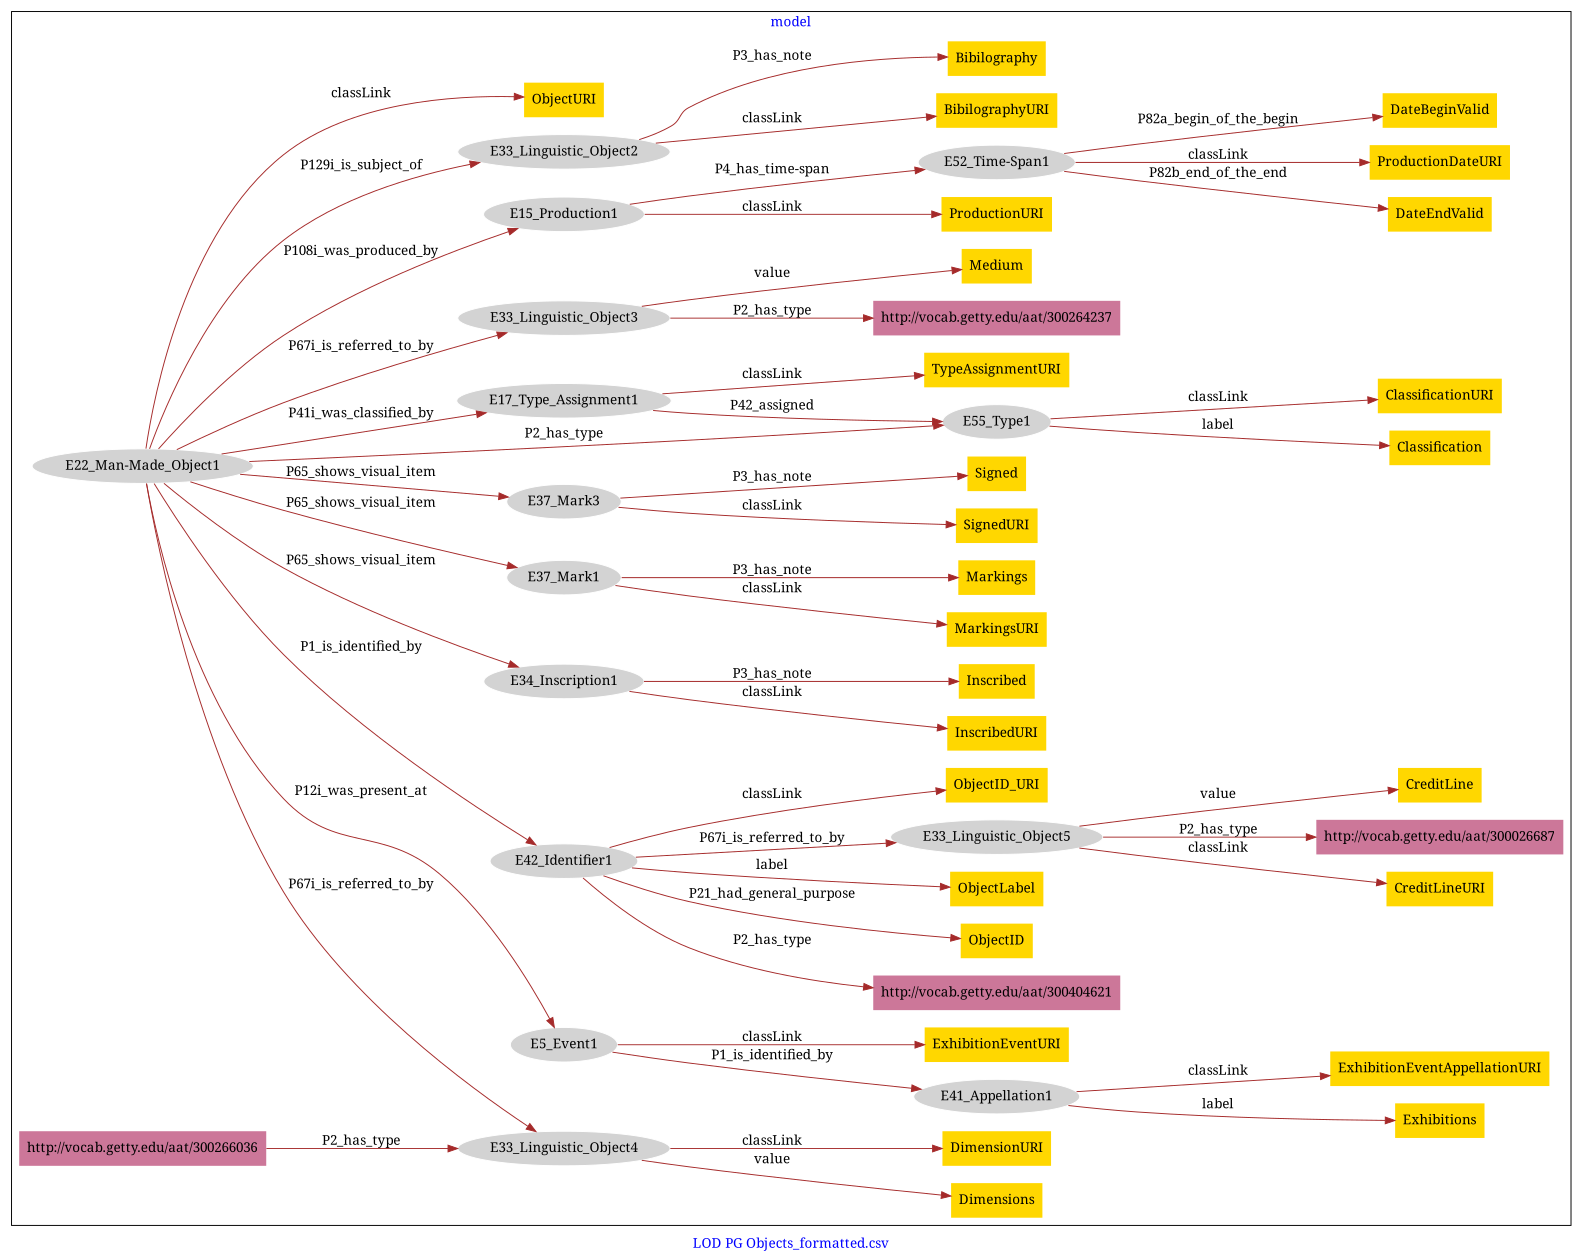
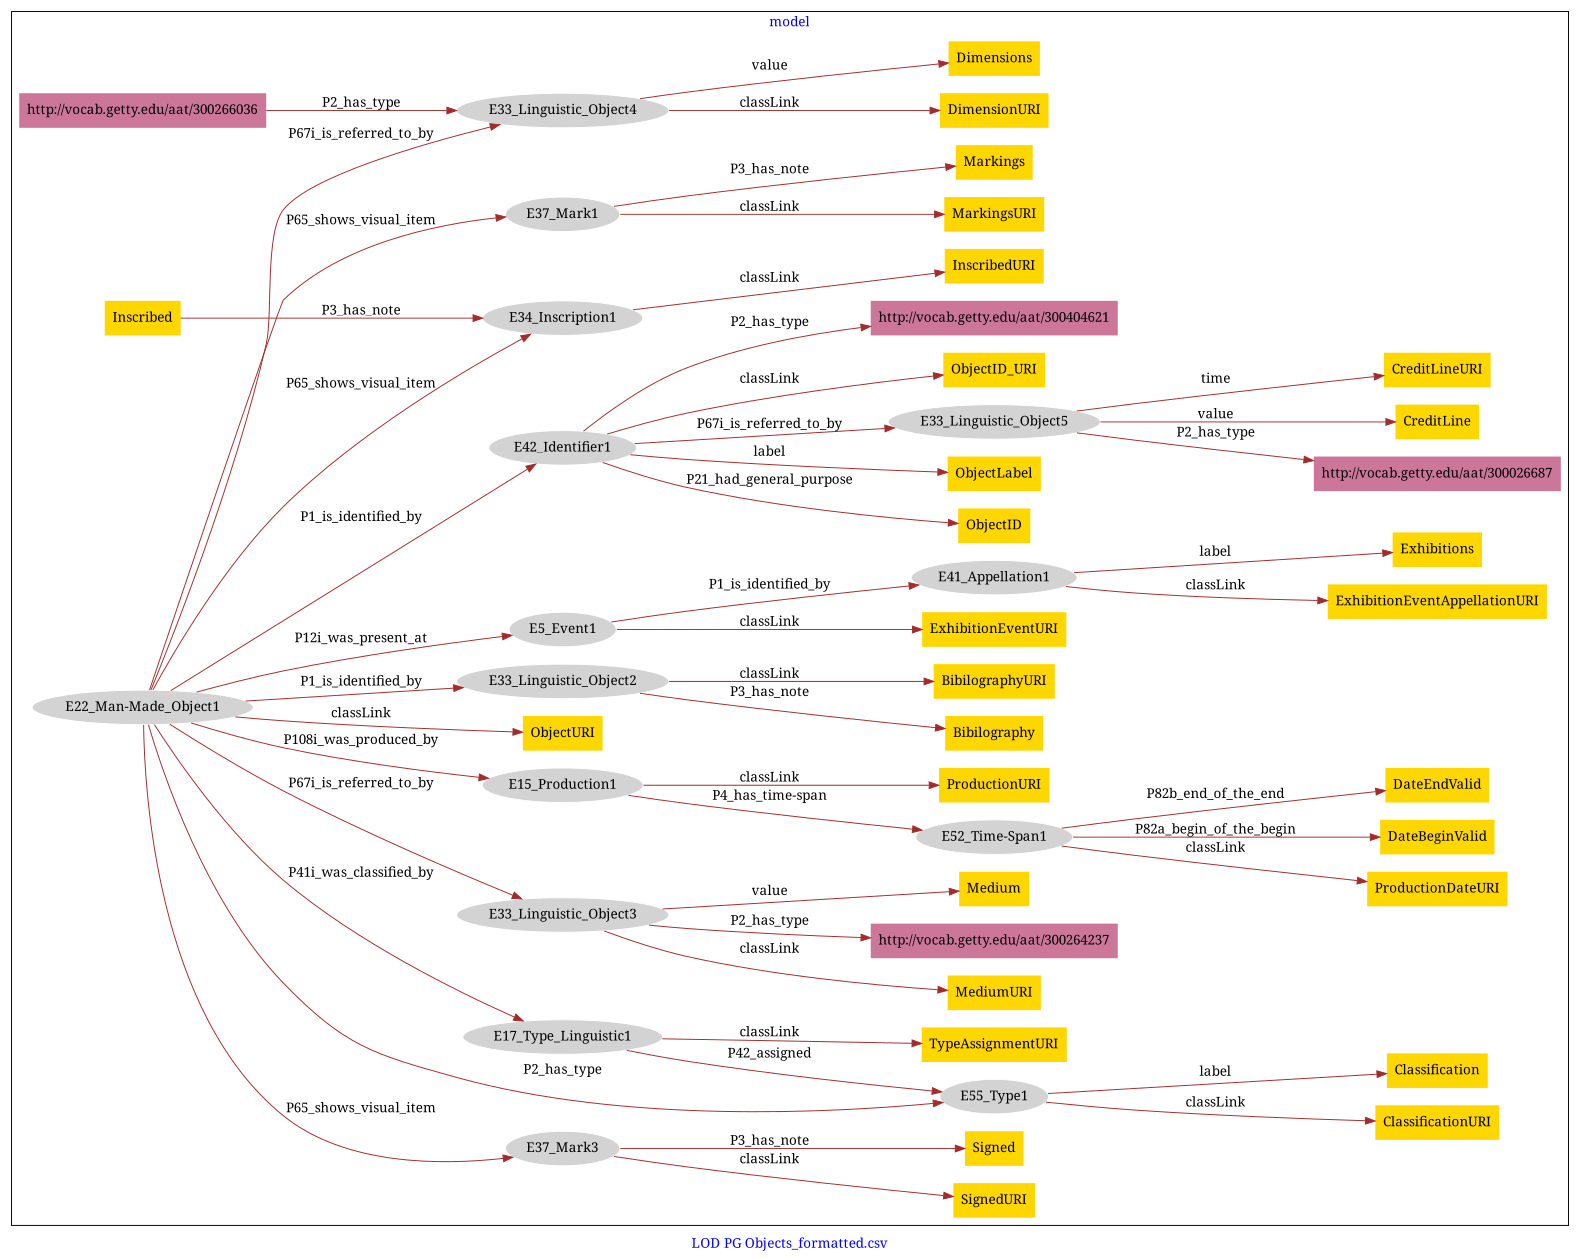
  digraph {
    fontcolor=blue
    fontname="Noto Serif"
    label="LOD PG Objects_formatted.csv"
    rankdir=LR
    remincross=true
    node [fillcolor=gold fontname="Noto Serif" style=filled shape=plaintext]
    edge [color=brown fontcolor=black fontname="Noto Serif"]
    n1 [color=white fillcolor=lightgray label=E15_Production1 shape=""]
    n2 [label=ProductionURI]
    n3 [color=white fillcolor=lightgray label="E52_Time-Span1" shape=""]
-   n4 [color=white fillcolor=lightgray label=E17_Type_Assignment1 shape=""]
+   n4 [color=white fillcolor=lightgray label=E17_Type_Linguistic1 shape=""]
    n5 [label=TypeAssignmentURI]
    n6 [color=white fillcolor=lightgray label=E55_Type1 shape=""]
    n7 [color=white fillcolor=lightgray label="E22_Man-Made_Object1" shape=""]
    n8 [label=ObjectURI]
    n9 [color=white fillcolor=lightgray label=E33_Linguistic_Object2 shape=""]
    n10 [color=white fillcolor=lightgray label=E5_Event1 shape=""]
    n11 [color=white fillcolor=lightgray label=E42_Identifier1 shape=""]
    n12 [color=white fillcolor=lightgray label=E34_Inscription1 shape=""]
    n13 [color=white fillcolor=lightgray label=E37_Mark1 shape=""]
    n14 [color=white fillcolor=lightgray label=E37_Mark3 shape=""]
    n15 [color=white fillcolor=lightgray label=E33_Linguistic_Object3 shape=""]
    n16 [color=white fillcolor=lightgray label=E33_Linguistic_Object4 shape=""]
    n17 [color=white fillcolor=lightgray label=E33_Linguistic_Object5 shape=""]
    n18 [label=BibilographyURI]
    n19 [label=Bibilography]
+   n20 [label=MediumURI]
    n21 [fillcolor="#CC7799" label="http://vocab.getty.edu/aat/300264237"]
    n22 [label=Medium]
    n23 [label=DimensionURI]
    n24 [fillcolor="#CC7799" label="http://vocab.getty.edu/aat/300266036"]
    n25 [label=Dimensions]
    n26 [label=CreditLineURI]
    n27 [fillcolor="#CC7799" label="http://vocab.getty.edu/aat/300026687"]
    n28 [label=CreditLine]
    n29 [label=InscribedURI]
    n30 [label=Inscribed]
    n31 [label=MarkingsURI]
    n32 [label=Markings]
    n33 [label=SignedURI]
    n34 [label=Signed]
    n35 [color=white fillcolor=lightgray label=E41_Appellation1 shape=""]
    n36 [label=ExhibitionEventAppellationURI]
    n37 [label=Exhibitions]
    n38 [label=ObjectID_URI]
    n39 [fillcolor="#CC7799" label="http://vocab.getty.edu/aat/300404621"]
    n40 [label=ObjectID]
    n41 [label=ObjectLabel]
    n42 [label=ProductionDateURI]
    n43 [label=DateBeginValid]
    n44 [label=DateEndValid]
    n45 [label=ClassificationURI]
    n46 [label=Classification]
    n47 [label=ExhibitionEventURI]
    subgraph cluster_1 {
      label=model
      n1
      n2
      n3
      n4
      n5
      n6
      n7
      n8
      n9
      n10
      n11
      n12
      n13
      n14
      n15
      n16
      n17
      n18
      n19
+     n20
      n21
      n22
      n23
      n24
      n25
      n26
      n27
      n28
      n29
      n30
      n31
      n32
      n33
      n34
      n35
      n36
      n37
      n38
      n39
      n40
      n41
      n42
      n43
      n44
      n45
      n46
      n47
    }
    n1 -> n2 [label=classLink]
    n1 -> n3 [label="P4_has_time-span"]
    n3 -> n42 [label=classLink]
    n3 -> n43 [label=P82a_begin_of_the_begin]
    n3 -> n44 [label=P82b_end_of_the_end]
    n4 -> n5 [label=classLink]
    n4 -> n6 [label=P42_assigned]
    n6 -> n45 [label=classLink]
    n6 -> n46 [label=label]
    n7 -> n1 [label=P108i_was_produced_by]
    n7 -> n4 [label=P41i_was_classified_by]
    n7 -> n6 [label=P2_has_type]
    n7 -> n8 [label=classLink]
-   n7 -> n9 [label=P129i_is_subject_of]
+   n7 -> n9 [label=P1_is_identified_by]
    n7 -> n10 [label=P12i_was_present_at]
    n7 -> n11 [label=P1_is_identified_by]
    n7 -> n12 [label=P65_shows_visual_item]
    n7 -> n13 [label=P65_shows_visual_item]
    n7 -> n14 [label=P65_shows_visual_item]
    n7 -> n15 [label=P67i_is_referred_to_by]
    n7 -> n16 [label=P67i_is_referred_to_by]
    n9 -> n18 [label=classLink]
    n9 -> n19 [label=P3_has_note]
    n10 -> n35 [label=P1_is_identified_by]
    n10 -> n47 [label=classLink]
    n11 -> n17 [label=P67i_is_referred_to_by]
    n11 -> n38 [label=classLink]
    n11 -> n39 [label=P2_has_type]
    n11 -> n40 [label=P21_had_general_purpose]
    n11 -> n41 [label=label]
    n12 -> n29 [label=classLink]
-   n12 -> n30 [label=P3_has_note]
+   n30 -> n12 [label=P3_has_note]
    n13 -> n31 [label=classLink]
    n13 -> n32 [label=P3_has_note]
    n14 -> n33 [label=classLink]
    n14 -> n34 [label=P3_has_note]
+   n15 -> n20 [label=classLink]
    n15 -> n21 [label=P2_has_type]
    n15 -> n22 [label=value]
    n16 -> n23 [label=classLink]
    n16 -> n25 [label=value]
-   n17 -> n26 [label=classLink]
+   n17 -> n26 [label=time]
    n17 -> n27 [label=P2_has_type]
    n17 -> n28 [label=value]
    n24 -> n16 [label=P2_has_type]
    n35 -> n36 [label=classLink]
    n35 -> n37 [label=label]
  }
